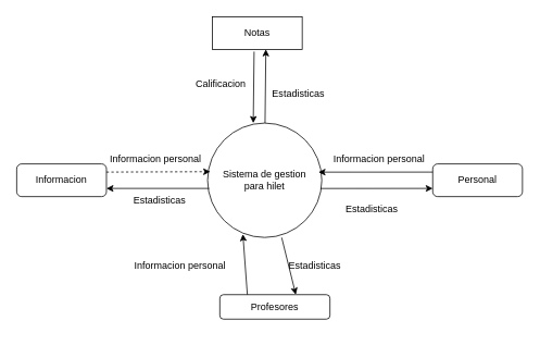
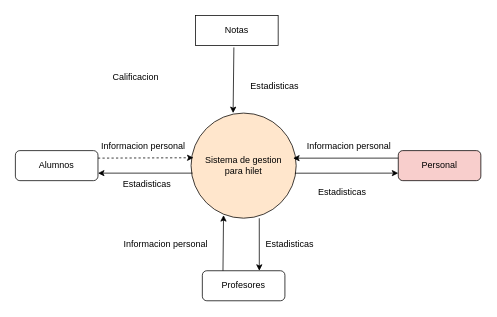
  <mxCell id="0" />
  <mxCell id="1" parent="0" />
- <mxCell id="2" value="Sistema de gestion&lt;div&gt;para hilet&lt;/div&gt;" style="ellipse;whiteSpace=wrap;html=1;aspect=fixed;" vertex="1" parent="1"><mxGeometry x="254" y="150" width="140" height="140" as="geometry" /></mxCell>
- <mxCell id="3" value="Informacion" style="rounded=1;whiteSpace=wrap;html=1;" vertex="1" parent="1"><mxGeometry x="20" y="200" width="110" height="40" as="geometry" /></mxCell>
- <mxCell id="4" value="Profesores" style="rounded=1;whiteSpace=wrap;html=1;" vertex="1" parent="1"><mxGeometry x="269" y="360" width="135" height="30" as="geometry" /></mxCell>
- <mxCell id="5" value="Personal" style="rounded=1;whiteSpace=wrap;html=1;" vertex="1" parent="1"><mxGeometry x="530" y="200" width="110" height="40" as="geometry" /></mxCell>
+ <mxCell id="2" value="Sistema de gestion&lt;div&gt;para hilet&lt;/div&gt;" style="ellipse;whiteSpace=wrap;html=1;aspect=fixed;fillColor=#ffe6cc;" vertex="1" parent="1"><mxGeometry x="254" y="150" width="140" height="140" as="geometry" /></mxCell>
+ <mxCell id="3" value="Alumnos" style="rounded=1;whiteSpace=wrap;html=1;" vertex="1" parent="1"><mxGeometry x="20" y="200" width="110" height="40" as="geometry" /></mxCell>
+ <mxCell id="4" value="Profesores" style="rounded=1;whiteSpace=wrap;html=1;" vertex="1" parent="1"><mxGeometry x="269" y="360" width="110" height="40" as="geometry" /></mxCell>
+ <mxCell id="5" value="Personal" style="rounded=1;whiteSpace=wrap;html=1;fillColor=#f8cecc;" vertex="1" parent="1"><mxGeometry x="530" y="200" width="110" height="40" as="geometry" /></mxCell>
  <mxCell id="6" value="" style="endArrow=classic;html=1;rounded=0;exitX=1;exitY=0.25;exitDx=0;exitDy=0;entryX=0.023;entryY=0.425;entryDx=0;entryDy=0;entryPerimeter=0;dashed=1;" edge="1" parent="1" source="3" target="2"><mxGeometry width="50" height="50" relative="1" as="geometry"><mxPoint x="160" y="260" as="sourcePoint" /><mxPoint x="210" y="210" as="targetPoint" /></mxGeometry></mxCell>
  <mxCell id="7" value="Informacion personal" style="text;html=1;align=center;verticalAlign=middle;resizable=0;points=[];autosize=1;strokeColor=none;fillColor=none;" vertex="1" parent="1"><mxGeometry x="120" y="180" width="140" height="30" as="geometry" /></mxCell>
  <mxCell id="8" value="" style="endArrow=classic;html=1;rounded=0;exitX=0;exitY=0.25;exitDx=0;exitDy=0;entryX=0.971;entryY=0.429;entryDx=0;entryDy=0;entryPerimeter=0;" edge="1" parent="1" source="5" target="2"><mxGeometry width="50" height="50" relative="1" as="geometry"><mxPoint x="430" y="250" as="sourcePoint" /><mxPoint x="480" y="200" as="targetPoint" /></mxGeometry></mxCell>
  <mxCell id="9" value="Informacion personal" style="text;html=1;align=center;verticalAlign=middle;resizable=0;points=[];autosize=1;strokeColor=none;fillColor=none;" vertex="1" parent="1"><mxGeometry x="394" y="180" width="140" height="30" as="geometry" /></mxCell>
  <mxCell id="10" value="" style="endArrow=classic;html=1;rounded=0;exitX=0.25;exitY=0;exitDx=0;exitDy=0;entryX=0.309;entryY=0.971;entryDx=0;entryDy=0;entryPerimeter=0;" edge="1" parent="1" source="4" target="2"><mxGeometry width="50" height="50" relative="1" as="geometry"><mxPoint x="220" y="350" as="sourcePoint" /><mxPoint x="298" y="288" as="targetPoint" /></mxGeometry></mxCell>
  <mxCell id="11" value="Informacion personal" style="text;html=1;align=center;verticalAlign=middle;resizable=0;points=[];autosize=1;strokeColor=none;fillColor=none;" vertex="1" parent="1"><mxGeometry x="150" y="310" width="140" height="30" as="geometry" /></mxCell>
  <mxCell id="12" value="" style="endArrow=classic;html=1;rounded=0;exitX=0.649;exitY=1.001;exitDx=0;exitDy=0;exitPerimeter=0;entryX=0.69;entryY=0;entryDx=0;entryDy=0;entryPerimeter=0;" edge="1" parent="1" source="2" target="4"><mxGeometry width="50" height="50" relative="1" as="geometry"><mxPoint x="410" y="330" as="sourcePoint" /><mxPoint x="460" y="280" as="targetPoint" /></mxGeometry></mxCell>
  <mxCell id="13" value="Estadisticas" style="text;html=1;align=center;verticalAlign=middle;resizable=0;points=[];autosize=1;strokeColor=none;fillColor=none;" vertex="1" parent="1"><mxGeometry x="340" y="310" width="90" height="30" as="geometry" /></mxCell>
  <mxCell id="14" value="" style="endArrow=classic;html=1;rounded=0;entryX=0;entryY=0.75;entryDx=0;entryDy=0;exitX=0.988;exitY=0.572;exitDx=0;exitDy=0;exitPerimeter=0;" edge="1" parent="1" source="2" target="5"><mxGeometry width="50" height="50" relative="1" as="geometry"><mxPoint x="400" y="230" as="sourcePoint" /><mxPoint x="490" y="230" as="targetPoint" /></mxGeometry></mxCell>
  <mxCell id="15" value="Estadisticas" style="text;html=1;align=center;verticalAlign=middle;resizable=0;points=[];autosize=1;strokeColor=none;fillColor=none;" vertex="1" parent="1"><mxGeometry x="410" y="240" width="90" height="30" as="geometry" /></mxCell>
  <mxCell id="16" value="" style="endArrow=classic;html=1;rounded=0;entryX=1;entryY=0.75;entryDx=0;entryDy=0;" edge="1" parent="1" target="3"><mxGeometry width="50" height="50" relative="1" as="geometry"><mxPoint x="256" y="230" as="sourcePoint" /><mxPoint x="220" y="250" as="targetPoint" /></mxGeometry></mxCell>
  <mxCell id="17" value="Estadisticas" style="text;html=1;align=center;verticalAlign=middle;resizable=0;points=[];autosize=1;strokeColor=none;fillColor=none;" vertex="1" parent="1"><mxGeometry x="150" y="230" width="90" height="30" as="geometry" /></mxCell>
  <mxCell id="18" value="Notas" style="whiteSpace=wrap;html=1;rounded=0;" vertex="1" parent="1"><mxGeometry x="260" y="20" width="110" height="40" as="geometry" /></mxCell>
  <mxCell id="19" value="" style="endArrow=classic;html=1;rounded=0;exitX=0.464;exitY=1.064;exitDx=0;exitDy=0;exitPerimeter=0;" edge="1" parent="1" source="18"><mxGeometry width="50" height="50" relative="1" as="geometry"><mxPoint x="310" y="70" as="sourcePoint" /><mxPoint x="310" y="150" as="targetPoint" /></mxGeometry></mxCell>
- <mxCell id="20" value="" style="endArrow=classic;html=1;rounded=0;entryX=0.595;entryY=0.995;entryDx=0;entryDy=0;entryPerimeter=0;" edge="1" parent="1" source="2" target="18"><mxGeometry width="50" height="50" relative="1" as="geometry"><mxPoint x="360" y="140" as="sourcePoint" /><mxPoint x="324" y="80" as="targetPoint" /><Array as="points" /></mxGeometry></mxCell>
- <mxCell id="21" value="Calificacion" style="text;html=1;align=center;verticalAlign=middle;resizable=0;points=[];autosize=1;strokeColor=none;fillColor=none;" vertex="1" parent="1"><mxGeometry x="230" y="88" width="80" height="30" as="geometry" /></mxCell>
+ <mxCell id="21" value="Calificacion" style="text;html=1;align=center;verticalAlign=middle;resizable=0;points=[];autosize=1;strokeColor=none;fillColor=none;" vertex="1" parent="1"><mxGeometry x="140" y="88" width="80" height="30" as="geometry" /></mxCell>
  <mxCell id="22" value="Estadisticas" style="text;html=1;align=center;verticalAlign=middle;resizable=0;points=[];autosize=1;strokeColor=none;fillColor=none;" vertex="1" parent="1"><mxGeometry x="320" y="100" width="90" height="30" as="geometry" /></mxCell>
